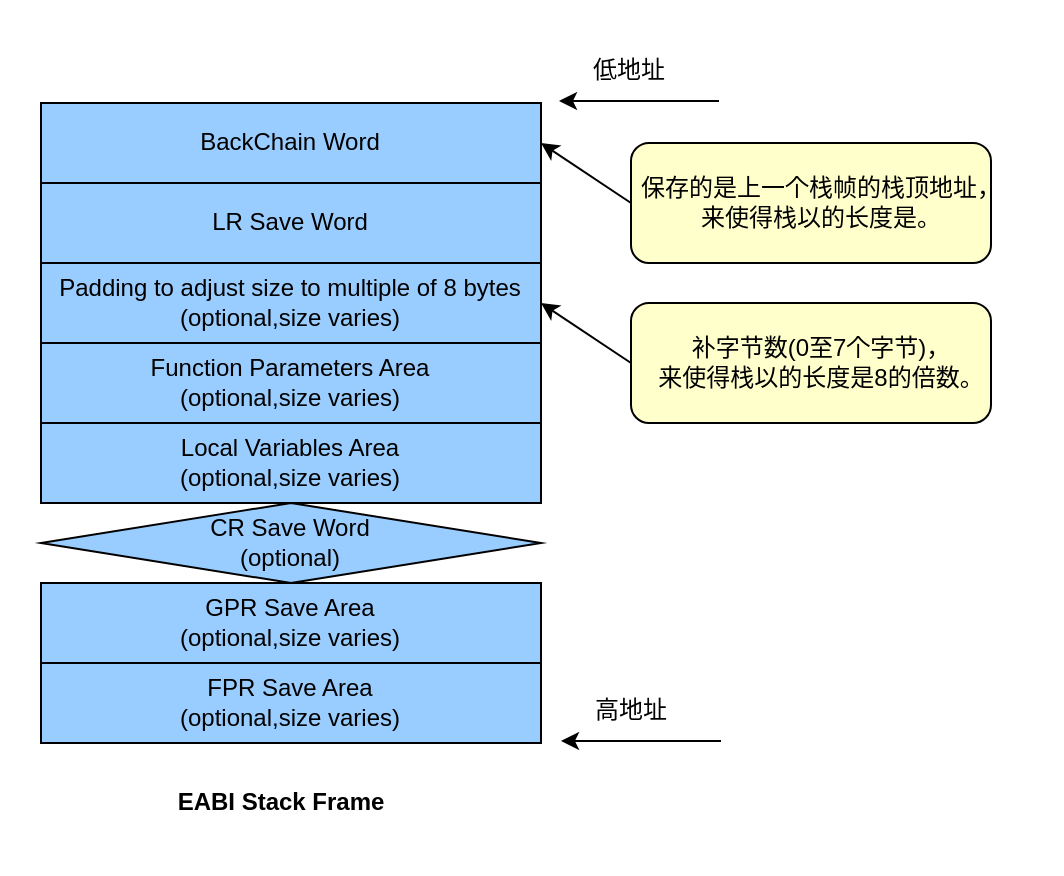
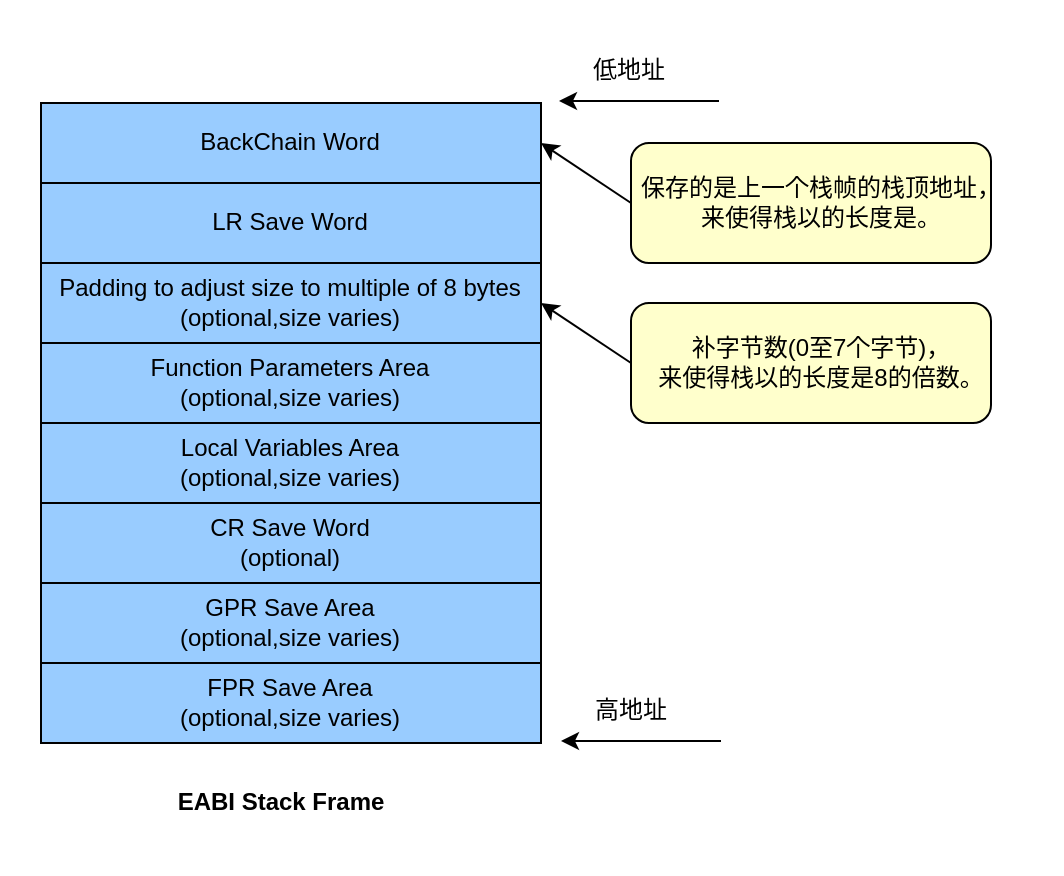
  <mxCell id="0" />
  <mxCell id="1" parent="0" />
  <mxCell id="2" value="" style="rounded=1;whiteSpace=wrap;html=1;fillColor=#FFFFCC;" vertex="1" parent="1"><mxGeometry x="315" y="71" width="180" height="60" as="geometry" /></mxCell>
  <mxCell id="3" value="" style="rounded=1;whiteSpace=wrap;html=1;fillColor=#FFFFCC;" vertex="1" parent="1"><mxGeometry x="315" y="151" width="180" height="60" as="geometry" /></mxCell>
  <mxCell id="4" value="Local Variables Area&lt;br&gt;(optional,size varies)" style="rounded=0;whiteSpace=wrap;html=1;fillColor=#99CCFF;" vertex="1" parent="1"><mxGeometry x="20" y="211" width="250" height="40" as="geometry" /></mxCell>
  <mxCell id="5" value="Padding to adjust size to multiple of 8 bytes&lt;br&gt;(optional,size varies)" style="rounded=0;whiteSpace=wrap;html=1;fillColor=#99CCFF;" vertex="1" parent="1"><mxGeometry x="20" y="131" width="250" height="40" as="geometry" /></mxCell>
  <mxCell id="6" value="Function Parameters Area&lt;br&gt;(optional,size varies)" style="rounded=0;whiteSpace=wrap;html=1;fillColor=#99CCFF;" vertex="1" parent="1"><mxGeometry x="20" y="171" width="250" height="40" as="geometry" /></mxCell>
- <mxCell id="7" value="CR Save Word&lt;br&gt;(optional)" style="rhombus;whiteSpace=wrap;html=1;fillColor=#99CCFF;" vertex="1" parent="1"><mxGeometry x="20" y="251" width="250" height="40" as="geometry" /></mxCell>
+ <mxCell id="7" value="CR Save Word&lt;br&gt;(optional)" style="rounded=0;whiteSpace=wrap;html=1;fillColor=#99CCFF;" vertex="1" parent="1"><mxGeometry x="20" y="251" width="250" height="40" as="geometry" /></mxCell>
  <mxCell id="8" value="GPR Save Area&lt;br&gt;(optional,size varies)" style="rounded=0;whiteSpace=wrap;html=1;fillColor=#99CCFF;" vertex="1" parent="1"><mxGeometry x="20" y="291" width="250" height="40" as="geometry" /></mxCell>
  <mxCell id="9" value="FPR Save Area&lt;br&gt;(optional,size varies)" style="rounded=0;whiteSpace=wrap;html=1;fillColor=#99CCFF;" vertex="1" parent="1"><mxGeometry x="20" y="331" width="250" height="40" as="geometry" /></mxCell>
  <mxCell id="10" value="" style="endArrow=classic;html=1;rounded=0;" edge="1" parent="1"><mxGeometry width="50" height="50" relative="1" as="geometry"><mxPoint x="360" y="370" as="sourcePoint" /><mxPoint x="280" y="370" as="targetPoint" /></mxGeometry></mxCell>
  <mxCell id="11" value="" style="endArrow=classic;html=1;rounded=0;" edge="1" parent="1"><mxGeometry width="50" height="50" relative="1" as="geometry"><mxPoint x="359" y="50" as="sourcePoint" /><mxPoint x="279" y="50" as="targetPoint" /></mxGeometry></mxCell>
  <mxCell id="12" value="低地址" style="text;html=1;align=center;verticalAlign=middle;resizable=0;points=[];autosize=1;strokeColor=none;fillColor=none;" vertex="1" parent="1"><mxGeometry x="284" y="20" width="60" height="30" as="geometry" /></mxCell>
  <mxCell id="13" value="高地址" style="text;html=1;align=center;verticalAlign=middle;resizable=0;points=[];autosize=1;strokeColor=none;fillColor=none;" vertex="1" parent="1"><mxGeometry x="285" y="340" width="60" height="30" as="geometry" /></mxCell>
  <mxCell id="14" value="BackChain Word" style="rounded=0;whiteSpace=wrap;html=1;fillColor=#99CCFF;" vertex="1" parent="1"><mxGeometry x="20" y="51" width="250" height="40" as="geometry" /></mxCell>
  <mxCell id="15" value="LR Save Word" style="rounded=0;whiteSpace=wrap;html=1;fillColor=#99CCFF;" vertex="1" parent="1"><mxGeometry x="20" y="91" width="250" height="40" as="geometry" /></mxCell>
  <mxCell id="16" value="补字节数(0至7个字节)，&lt;br&gt;来使得栈以的长度是8的倍数。" style="text;html=1;align=center;verticalAlign=middle;resizable=0;points=[];autosize=1;strokeColor=none;fillColor=none;" vertex="1" parent="1"><mxGeometry x="315" y="161" width="190" height="40" as="geometry" /></mxCell>
  <mxCell id="17" value="保存的是上一个栈帧的栈顶地址，&lt;br&gt;来使得栈以的长度是。" style="text;html=1;align=center;verticalAlign=middle;resizable=0;points=[];autosize=1;strokeColor=none;fillColor=none;" vertex="1" parent="1"><mxGeometry x="310" y="81" width="200" height="40" as="geometry" /></mxCell>
  <mxCell id="18" value="" style="endArrow=classic;html=1;rounded=0;entryX=1;entryY=0.5;entryDx=0;entryDy=0;exitX=0;exitY=0.5;exitDx=0;exitDy=0;" edge="1" parent="1" source="2" target="14"><mxGeometry width="50" height="50" relative="1" as="geometry"><mxPoint x="310" y="101" as="sourcePoint" /><mxPoint x="220" y="231" as="targetPoint" /></mxGeometry></mxCell>
  <mxCell id="19" value="" style="endArrow=classic;html=1;rounded=0;entryX=1;entryY=0.5;entryDx=0;entryDy=0;exitX=0;exitY=0.5;exitDx=0;exitDy=0;" edge="1" parent="1" source="3" target="5"><mxGeometry width="50" height="50" relative="1" as="geometry"><mxPoint x="170" y="281" as="sourcePoint" /><mxPoint x="220" y="231" as="targetPoint" /></mxGeometry></mxCell>
  <mxCell id="20" value="&lt;b&gt;EABI Stack Frame&lt;/b&gt;" style="text;html=1;align=center;verticalAlign=middle;resizable=0;points=[];autosize=1;strokeColor=none;fillColor=none;" vertex="1" parent="1"><mxGeometry x="75" y="386" width="130" height="30" as="geometry" /></mxCell>
